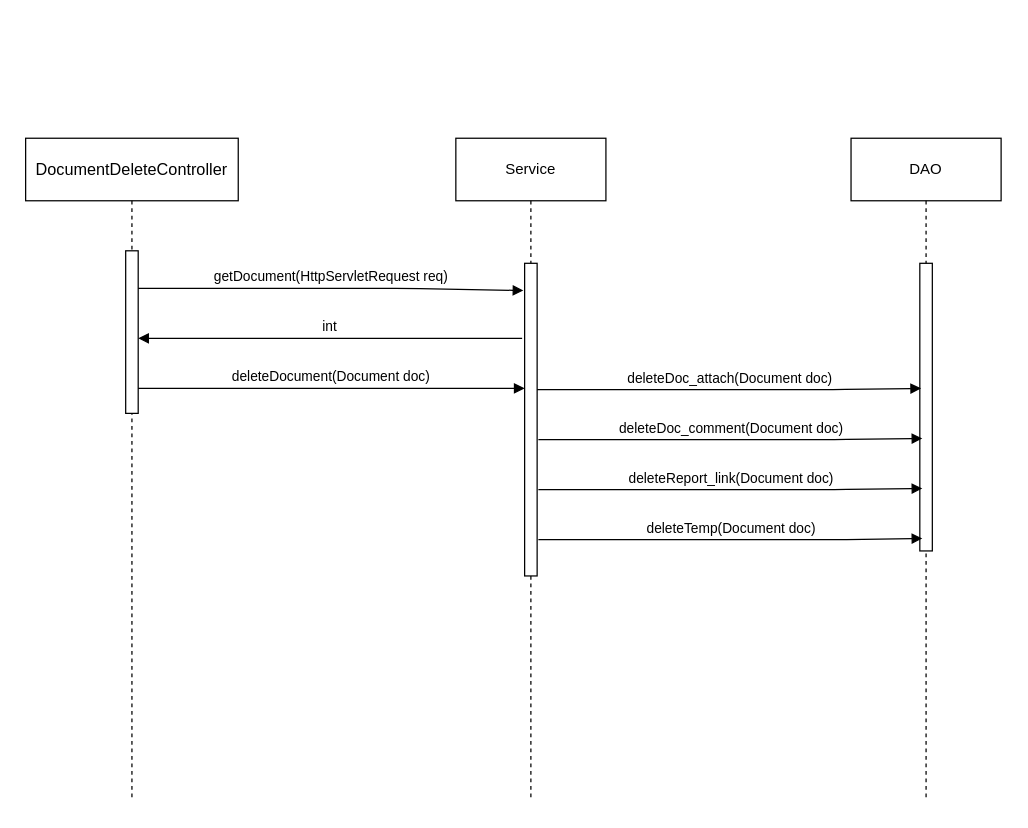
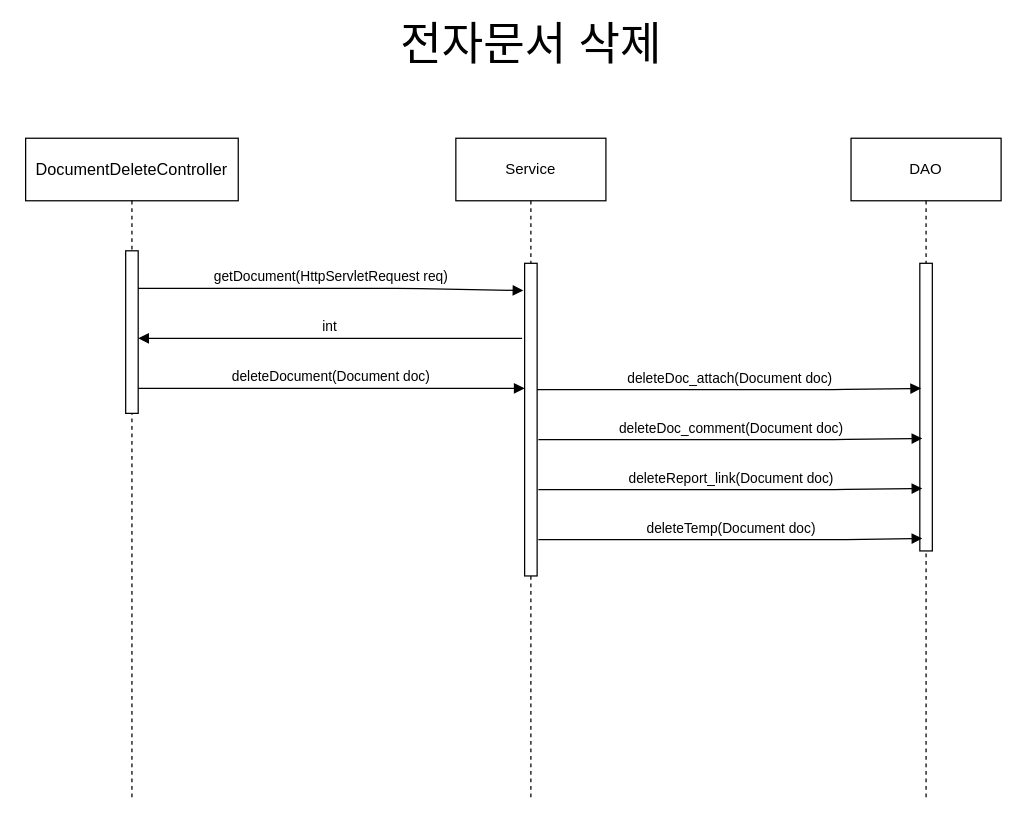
  <mxCell id="0" />
  <mxCell id="1" parent="0" />
  <mxCell id="2" value="&lt;span style=&quot;font-family: &amp;#34;arial&amp;#34; ; font-size: 13px ; text-align: left ; background-color: rgb(255 , 255 , 255)&quot;&gt;DocumentDeleteController&lt;/span&gt;" style="shape=umlLifeline;perimeter=lifelinePerimeter;whiteSpace=wrap;html=1;container=1;collapsible=0;recursiveResize=0;outlineConnect=0;size=50;" vertex="1" parent="1"><mxGeometry x="20" y="110" width="170" height="530" as="geometry" /></mxCell>
  <mxCell id="3" value="" style="html=1;points=[];perimeter=orthogonalPerimeter;" vertex="1" parent="2"><mxGeometry x="80" y="90" width="10" height="130" as="geometry" /></mxCell>
  <mxCell id="4" value="Service" style="shape=umlLifeline;perimeter=lifelinePerimeter;whiteSpace=wrap;html=1;container=1;collapsible=0;recursiveResize=0;outlineConnect=0;size=50;" vertex="1" parent="1"><mxGeometry x="364" y="110" width="120" height="530" as="geometry" /></mxCell>
  <mxCell id="5" value="" style="html=1;points=[];perimeter=orthogonalPerimeter;" vertex="1" parent="4"><mxGeometry x="55" y="100" width="10" height="250" as="geometry" /></mxCell>
  <mxCell id="6" value="DAO" style="shape=umlLifeline;perimeter=lifelinePerimeter;whiteSpace=wrap;html=1;container=1;collapsible=0;recursiveResize=0;outlineConnect=0;size=50;" vertex="1" parent="1"><mxGeometry x="680" y="110" width="120" height="530" as="geometry" /></mxCell>
  <mxCell id="7" value="" style="html=1;points=[];perimeter=orthogonalPerimeter;" vertex="1" parent="6"><mxGeometry x="55" y="100" width="10" height="230" as="geometry" /></mxCell>
  <mxCell id="8" value="deleteDocument(Document doc)" style="html=1;verticalAlign=bottom;endArrow=block;" edge="1" parent="1" source="3"><mxGeometry x="0.37" y="-58" width="80" relative="1" as="geometry"><mxPoint x="140" y="320" as="sourcePoint" /><mxPoint x="419" y="310" as="targetPoint" /><Array as="points"><mxPoint x="320" y="310" /></Array><mxPoint x="-58" y="-58" as="offset" /></mxGeometry></mxCell>
  <mxCell id="9" value="&lt;span style=&quot;font-family: &amp;#34;helvetica&amp;#34;&quot;&gt;deleteDoc_attach(Document doc)&lt;/span&gt;" style="html=1;verticalAlign=bottom;endArrow=block;entryX=0.1;entryY=0.213;entryDx=0;entryDy=0;entryPerimeter=0;" edge="1" parent="1"><mxGeometry width="80" relative="1" as="geometry"><mxPoint x="429" y="311.01" as="sourcePoint" /><mxPoint x="736" y="310" as="targetPoint" /><Array as="points"><mxPoint x="665.5" y="311.01" /></Array></mxGeometry></mxCell>
  <mxCell id="10" value="getDocument(HttpServletRequest req)" style="html=1;verticalAlign=bottom;endArrow=block;entryX=-0.1;entryY=0.087;entryDx=0;entryDy=0;entryPerimeter=0;" edge="1" parent="1" target="5"><mxGeometry width="80" relative="1" as="geometry"><mxPoint x="110" y="230" as="sourcePoint" /><mxPoint x="400" y="230" as="targetPoint" /><Array as="points"><mxPoint x="325.5" y="230" /></Array></mxGeometry></mxCell>
  <mxCell id="11" value="int" style="html=1;verticalAlign=bottom;endArrow=block;exitX=-0.2;exitY=0.596;exitDx=0;exitDy=0;exitPerimeter=0;" edge="1" parent="1"><mxGeometry width="80" relative="1" as="geometry"><mxPoint x="417" y="270" as="sourcePoint" /><mxPoint x="110" y="270" as="targetPoint" /><Array as="points" /></mxGeometry></mxCell>
  <mxCell id="12" value="deleteDoc_comment(Document doc)" style="html=1;verticalAlign=bottom;endArrow=block;entryX=0.1;entryY=0.213;entryDx=0;entryDy=0;entryPerimeter=0;" edge="1" parent="1"><mxGeometry width="80" relative="1" as="geometry"><mxPoint x="430" y="351.01" as="sourcePoint" /><mxPoint x="737" y="350" as="targetPoint" /><Array as="points"><mxPoint x="666.5" y="351.01" /></Array></mxGeometry></mxCell>
  <mxCell id="13" value="deleteReport_link(Document doc)" style="html=1;verticalAlign=bottom;endArrow=block;entryX=0.1;entryY=0.213;entryDx=0;entryDy=0;entryPerimeter=0;" edge="1" parent="1"><mxGeometry width="80" relative="1" as="geometry"><mxPoint x="430" y="391.01" as="sourcePoint" /><mxPoint x="737" y="390" as="targetPoint" /><Array as="points"><mxPoint x="666.5" y="391.01" /></Array></mxGeometry></mxCell>
  <mxCell id="14" value="&lt;span style=&quot;font-family: &amp;#34;helvetica&amp;#34;&quot;&gt;deleteTemp(Document doc)&lt;/span&gt;" style="html=1;verticalAlign=bottom;endArrow=block;entryX=0.1;entryY=0.213;entryDx=0;entryDy=0;entryPerimeter=0;" edge="1" parent="1"><mxGeometry width="80" relative="1" as="geometry"><mxPoint x="430" y="431.01" as="sourcePoint" /><mxPoint x="737" y="430" as="targetPoint" /><Array as="points"><mxPoint x="666.5" y="431.01" /></Array></mxGeometry></mxCell>
+ <mxCell id="15" value="&lt;font style=&quot;font-size: 36px&quot;&gt;전자문서 삭제&lt;/font&gt;" style="text;html=1;resizable=0;autosize=1;align=center;verticalAlign=middle;points=[];fillColor=none;strokeColor=none;rounded=0;" vertex="1" parent="1"><mxGeometry x="304" y="20" width="240" height="30" as="geometry" /></mxCell>
